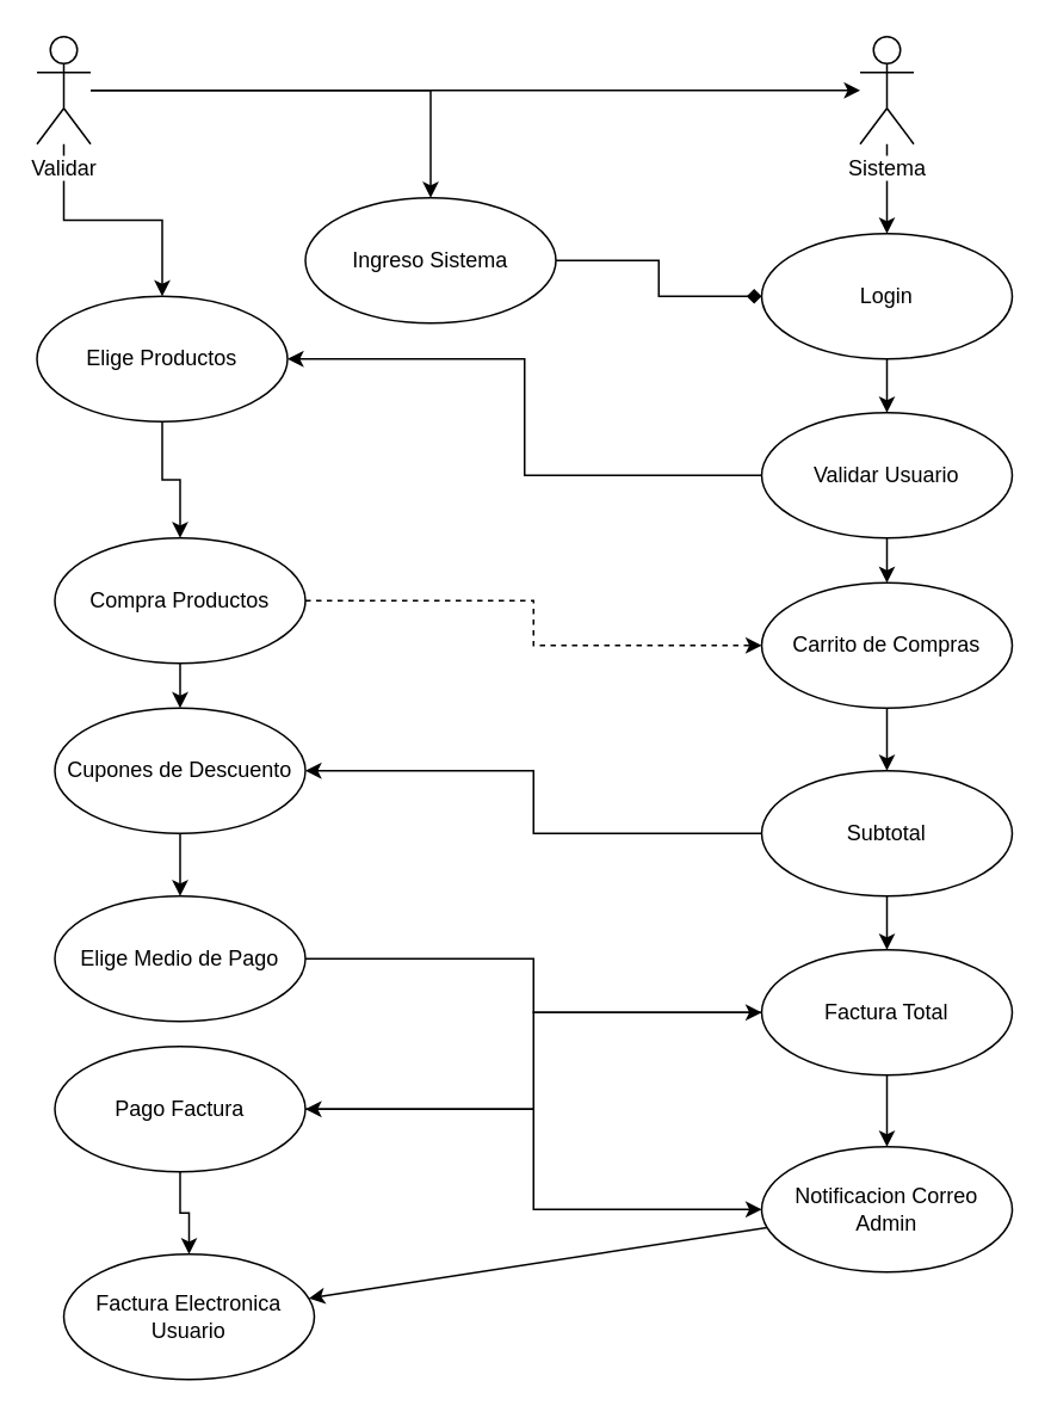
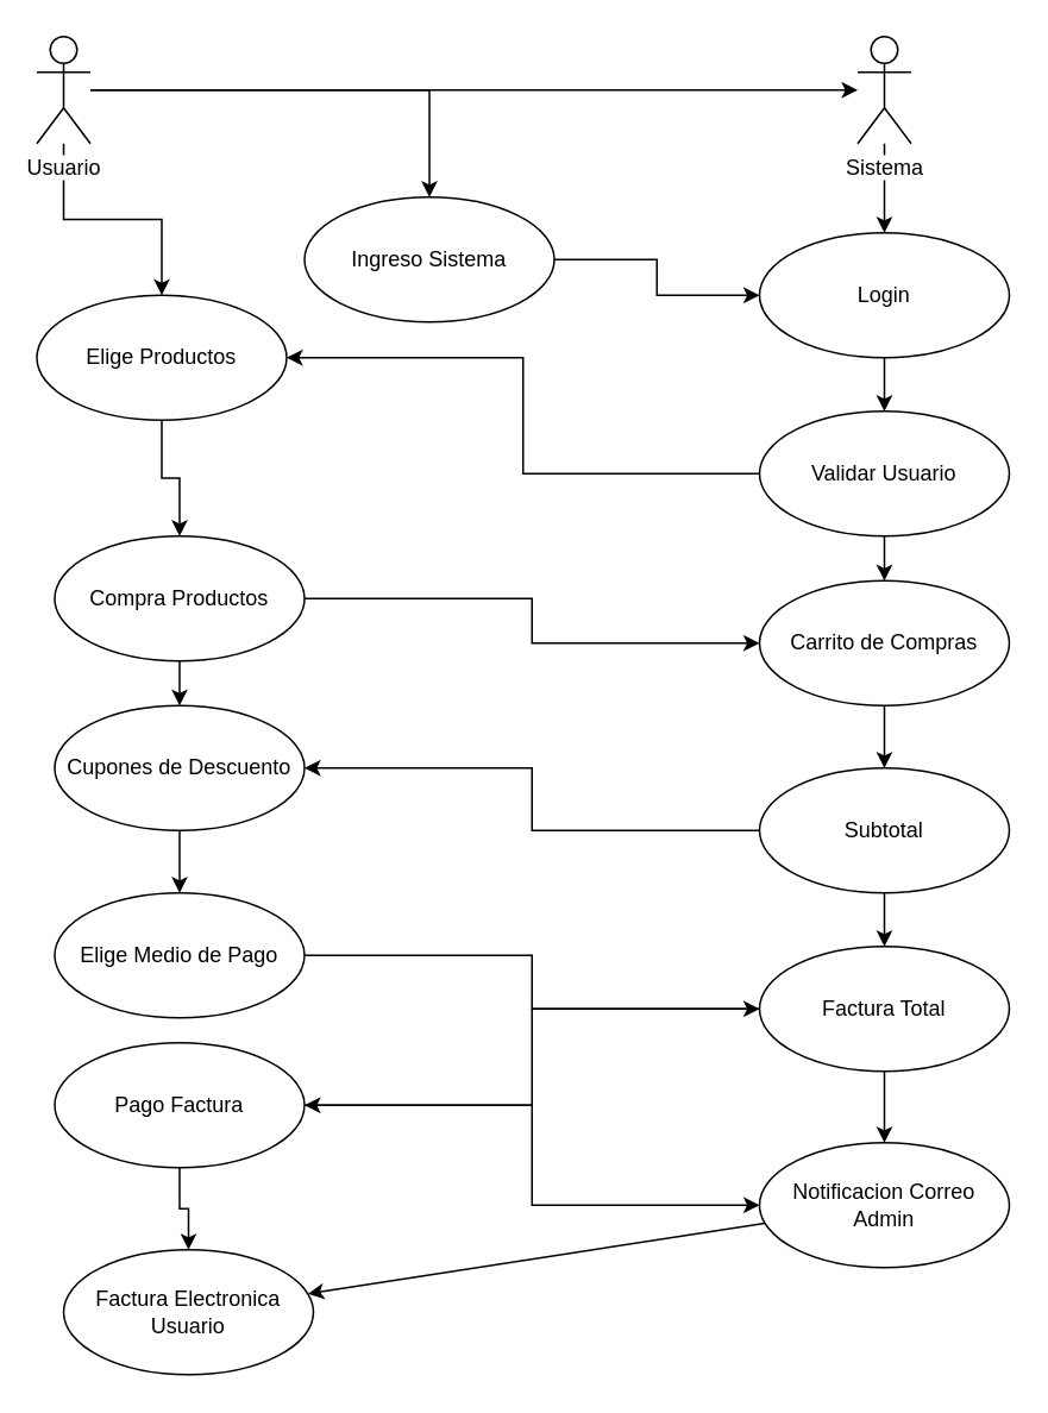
  <mxCell id="0" />
  <mxCell id="1" parent="0" />
  <mxCell id="2" value="" style="edgeStyle=orthogonalEdgeStyle;rounded=0;orthogonalLoop=1;jettySize=auto;html=1;" parent="1" source="5" target="7" edge="1"><mxGeometry relative="1" as="geometry" /></mxCell>
  <mxCell id="3" value="" style="edgeStyle=orthogonalEdgeStyle;rounded=0;orthogonalLoop=1;jettySize=auto;html=1;" parent="1" source="5" target="9" edge="1"><mxGeometry relative="1" as="geometry" /></mxCell>
  <mxCell id="4" value="" style="edgeStyle=orthogonalEdgeStyle;rounded=0;orthogonalLoop=1;jettySize=auto;html=1;" parent="1" source="5" target="16" edge="1"><mxGeometry relative="1" as="geometry"><mxPoint x="25" y="190" as="targetPoint" /></mxGeometry></mxCell>
- <mxCell id="5" value="Validar" style="shape=umlActor;verticalLabelPosition=bottom;labelBackgroundColor=#ffffff;verticalAlign=top;html=1;outlineConnect=0;" parent="1" vertex="1"><mxGeometry x="20" y="20" width="30" height="60" as="geometry" /></mxCell>
+ <mxCell id="5" value="Usuario" style="shape=umlActor;verticalLabelPosition=bottom;labelBackgroundColor=#ffffff;verticalAlign=top;html=1;outlineConnect=0;" parent="1" vertex="1"><mxGeometry x="20" y="20" width="30" height="60" as="geometry" /></mxCell>
  <mxCell id="6" value="" style="edgeStyle=orthogonalEdgeStyle;rounded=0;orthogonalLoop=1;jettySize=auto;html=1;" parent="1" source="7" target="11" edge="1"><mxGeometry relative="1" as="geometry" /></mxCell>
  <mxCell id="7" value="Sistema&lt;br&gt;" style="shape=umlActor;verticalLabelPosition=bottom;labelBackgroundColor=#ffffff;verticalAlign=top;html=1;outlineConnect=0;" parent="1" vertex="1"><mxGeometry x="480" y="20" width="30" height="60" as="geometry" /></mxCell>
- <mxCell id="8" value="" style="edgeStyle=orthogonalEdgeStyle;rounded=0;orthogonalLoop=1;jettySize=auto;html=1;endArrow=diamond;" parent="1" source="9" target="11" edge="1"><mxGeometry relative="1" as="geometry" /></mxCell>
+ <mxCell id="8" value="" style="edgeStyle=orthogonalEdgeStyle;rounded=0;orthogonalLoop=1;jettySize=auto;html=1;" parent="1" source="9" target="11" edge="1"><mxGeometry relative="1" as="geometry" /></mxCell>
  <mxCell id="9" value="Ingreso Sistema" style="ellipse;whiteSpace=wrap;html=1;" parent="1" vertex="1"><mxGeometry x="170" y="110" width="140" height="70" as="geometry" /></mxCell>
  <mxCell id="10" value="" style="edgeStyle=orthogonalEdgeStyle;rounded=0;orthogonalLoop=1;jettySize=auto;html=1;" parent="1" source="11" target="14" edge="1"><mxGeometry relative="1" as="geometry" /></mxCell>
  <mxCell id="11" value="Login" style="ellipse;whiteSpace=wrap;html=1;" parent="1" vertex="1"><mxGeometry x="425" y="130" width="140" height="70" as="geometry" /></mxCell>
  <mxCell id="12" value="" style="edgeStyle=orthogonalEdgeStyle;rounded=0;orthogonalLoop=1;jettySize=auto;html=1;" parent="1" source="14" target="16" edge="1"><mxGeometry relative="1" as="geometry"><mxPoint x="345" y="265" as="targetPoint" /></mxGeometry></mxCell>
  <mxCell id="13" value="" style="edgeStyle=orthogonalEdgeStyle;rounded=0;orthogonalLoop=1;jettySize=auto;html=1;" parent="1" source="14" target="21" edge="1"><mxGeometry relative="1" as="geometry" /></mxCell>
  <mxCell id="14" value="Validar Usuario" style="ellipse;whiteSpace=wrap;html=1;" parent="1" vertex="1"><mxGeometry x="425" y="230" width="140" height="70" as="geometry" /></mxCell>
  <mxCell id="15" value="" style="edgeStyle=orthogonalEdgeStyle;rounded=0;orthogonalLoop=1;jettySize=auto;html=1;" parent="1" source="16" target="19" edge="1"><mxGeometry relative="1" as="geometry" /></mxCell>
  <mxCell id="16" value="Elige Productos" style="ellipse;whiteSpace=wrap;html=1;" parent="1" vertex="1"><mxGeometry x="20" y="165" width="140" height="70" as="geometry" /></mxCell>
- <mxCell id="17" value="" style="edgeStyle=orthogonalEdgeStyle;rounded=0;orthogonalLoop=1;jettySize=auto;html=1;dashed=1;" parent="1" source="19" target="21" edge="1"><mxGeometry relative="1" as="geometry" /></mxCell>
+ <mxCell id="17" value="" style="edgeStyle=orthogonalEdgeStyle;rounded=0;orthogonalLoop=1;jettySize=auto;html=1;" parent="1" source="19" target="21" edge="1"><mxGeometry relative="1" as="geometry" /></mxCell>
  <mxCell id="18" value="" style="edgeStyle=orthogonalEdgeStyle;rounded=0;orthogonalLoop=1;jettySize=auto;html=1;" parent="1" source="19" target="26" edge="1"><mxGeometry relative="1" as="geometry" /></mxCell>
  <mxCell id="19" value="Compra Productos" style="ellipse;whiteSpace=wrap;html=1;" parent="1" vertex="1"><mxGeometry x="30" y="300" width="140" height="70" as="geometry" /></mxCell>
  <mxCell id="20" value="" style="edgeStyle=orthogonalEdgeStyle;rounded=0;orthogonalLoop=1;jettySize=auto;html=1;" parent="1" source="21" target="24" edge="1"><mxGeometry relative="1" as="geometry" /></mxCell>
  <mxCell id="21" value="Carrito de Compras" style="ellipse;whiteSpace=wrap;html=1;" parent="1" vertex="1"><mxGeometry x="425" y="325" width="140" height="70" as="geometry" /></mxCell>
  <mxCell id="22" value="" style="edgeStyle=orthogonalEdgeStyle;rounded=0;orthogonalLoop=1;jettySize=auto;html=1;" parent="1" source="24" target="26" edge="1"><mxGeometry relative="1" as="geometry" /></mxCell>
  <mxCell id="23" value="" style="edgeStyle=orthogonalEdgeStyle;rounded=0;orthogonalLoop=1;jettySize=auto;html=1;" parent="1" source="24" target="31" edge="1"><mxGeometry relative="1" as="geometry" /></mxCell>
  <mxCell id="24" value="Subtotal" style="ellipse;whiteSpace=wrap;html=1;" parent="1" vertex="1"><mxGeometry x="425" y="430" width="140" height="70" as="geometry" /></mxCell>
  <mxCell id="25" value="" style="edgeStyle=orthogonalEdgeStyle;rounded=0;orthogonalLoop=1;jettySize=auto;html=1;" parent="1" source="26" target="28" edge="1"><mxGeometry relative="1" as="geometry" /></mxCell>
  <mxCell id="26" value="Cupones de Descuento" style="ellipse;whiteSpace=wrap;html=1;" parent="1" vertex="1"><mxGeometry x="30" y="395" width="140" height="70" as="geometry" /></mxCell>
  <mxCell id="27" value="" style="edgeStyle=orthogonalEdgeStyle;rounded=0;orthogonalLoop=1;jettySize=auto;html=1;" parent="1" source="28" target="31" edge="1"><mxGeometry relative="1" as="geometry" /></mxCell>
  <mxCell id="28" value="Elige Medio de Pago" style="ellipse;whiteSpace=wrap;html=1;" parent="1" vertex="1"><mxGeometry x="30" y="500" width="140" height="70" as="geometry" /></mxCell>
  <mxCell id="29" value="" style="edgeStyle=orthogonalEdgeStyle;rounded=0;orthogonalLoop=1;jettySize=auto;html=1;" parent="1" source="31" target="34" edge="1"><mxGeometry relative="1" as="geometry" /></mxCell>
  <mxCell id="30" value="" style="edgeStyle=orthogonalEdgeStyle;rounded=0;orthogonalLoop=1;jettySize=auto;html=1;" parent="1" source="31" target="36" edge="1"><mxGeometry relative="1" as="geometry" /></mxCell>
  <mxCell id="31" value="Factura Total" style="ellipse;whiteSpace=wrap;html=1;" parent="1" vertex="1"><mxGeometry x="425" y="530" width="140" height="70" as="geometry" /></mxCell>
  <mxCell id="32" value="" style="edgeStyle=orthogonalEdgeStyle;rounded=0;orthogonalLoop=1;jettySize=auto;html=1;" parent="1" source="34" target="36" edge="1"><mxGeometry relative="1" as="geometry" /></mxCell>
  <mxCell id="33" value="" style="edgeStyle=orthogonalEdgeStyle;rounded=0;orthogonalLoop=1;jettySize=auto;html=1;" parent="1" source="34" target="37" edge="1"><mxGeometry relative="1" as="geometry" /></mxCell>
  <mxCell id="34" value="Pago Factura" style="ellipse;whiteSpace=wrap;html=1;" parent="1" vertex="1"><mxGeometry x="30" y="584" width="140" height="70" as="geometry" /></mxCell>
  <mxCell id="35" value="" style="edgeStyle=orthogonalEdgeStyle;rounded=0;orthogonalLoop=1;jettySize=auto;html=1;" parent="1" source="36" target="37" edge="1"><mxGeometry relative="1" as="geometry"><Array as="points"><mxPoint x="100" y="710" /></Array></mxGeometry></mxCell>
  <mxCell id="36" value="Notificacion Correo Admin" style="ellipse;whiteSpace=wrap;html=1;" parent="1" vertex="1"><mxGeometry x="425" y="640" width="140" height="70" as="geometry" /></mxCell>
  <mxCell id="37" value="Factura Electronica Usuario" style="ellipse;whiteSpace=wrap;html=1;" parent="1" vertex="1"><mxGeometry x="35" y="700" width="140" height="70" as="geometry" /></mxCell>
